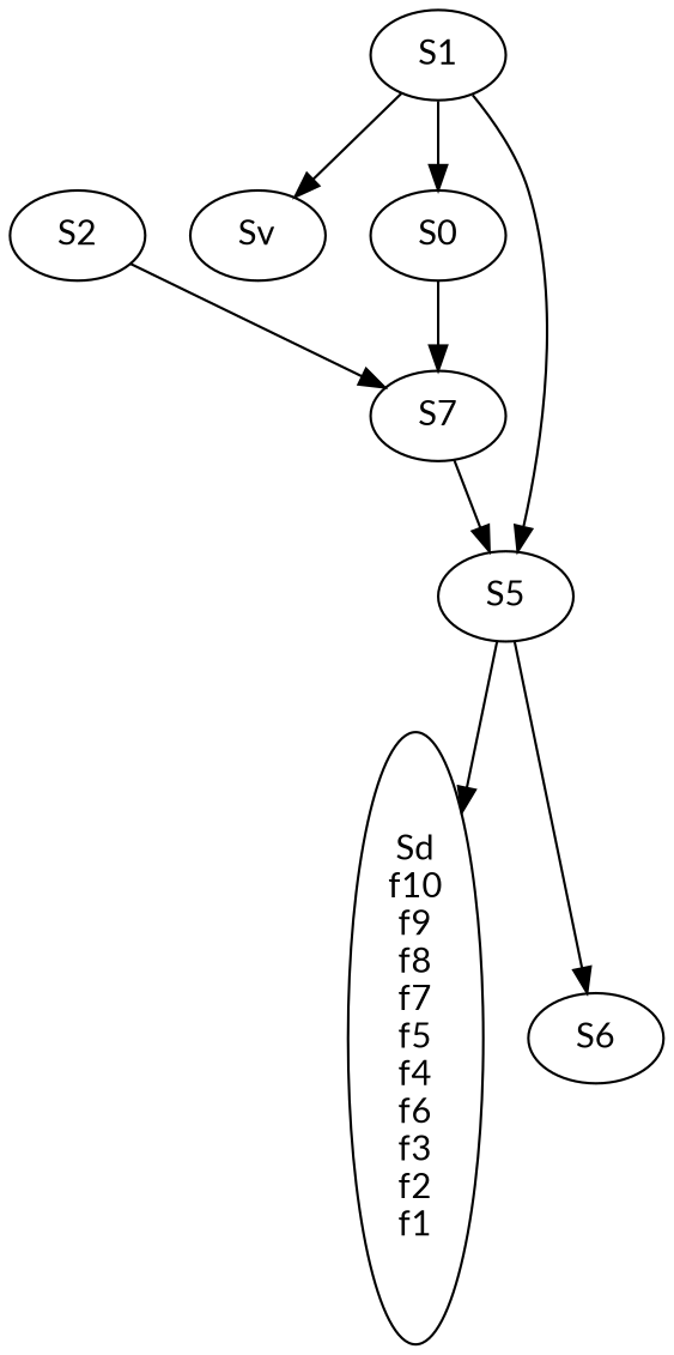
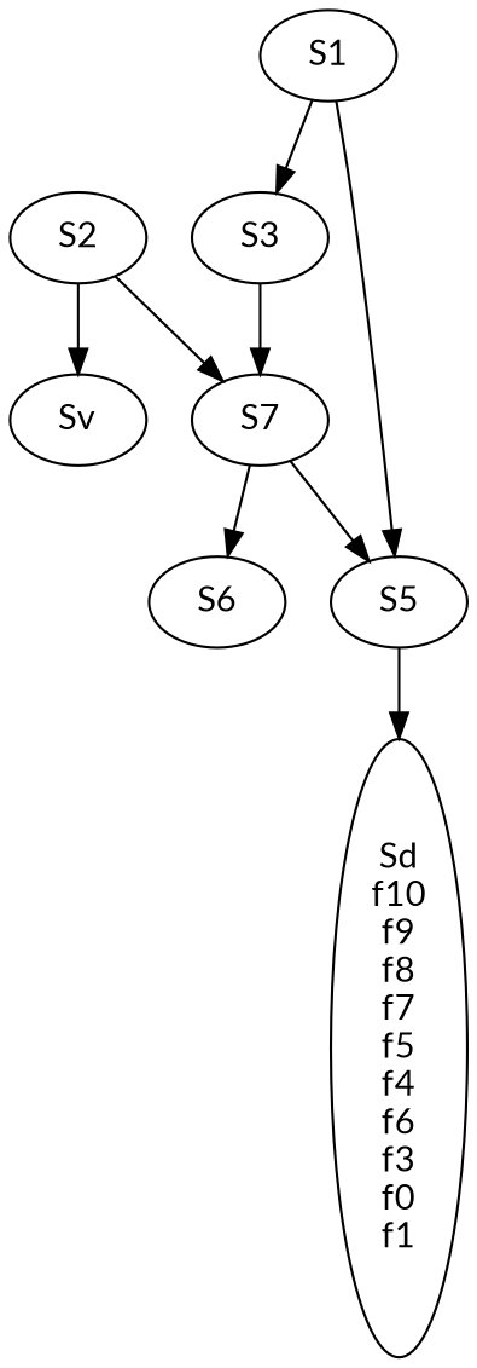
  digraph {
    fontname=Lato
    node [fontname=Lato]
    edge [fontname=Lato]
    n1 [label=S5]
-   n2 [label="Sd\nf10\nf9\nf8\nf7\nf5\nf4\nf6\nf3\nf2\nf1"]
+   n2 [label="Sd\nf10\nf9\nf8\nf7\nf5\nf4\nf6\nf3\nf0\nf1"]
    n3 [label=S7]
    n4 [label=S6]
    n5 [label=S2]
    n6 [label=S1]
    n7 [label=Sv]
-   n8 [label=S0]
+   n8 [label=S3]
    n1 -> n2
    n3 -> n1
-   n1 -> n4
+   n3 -> n4
    n5 -> n3
    n6 -> n1
-   n6 -> n7
+   n5 -> n7
    n6 -> n8
    n8 -> n3
  }
